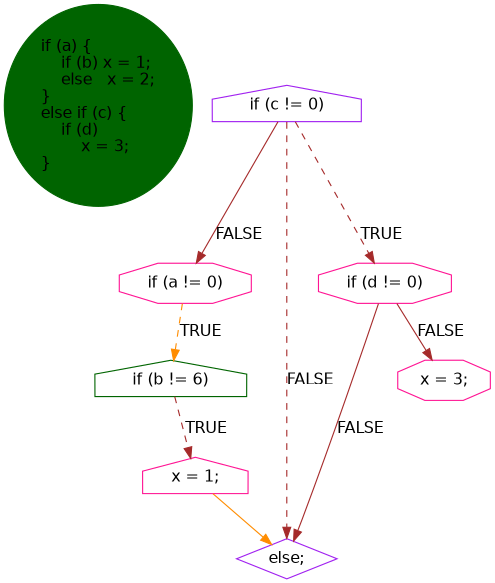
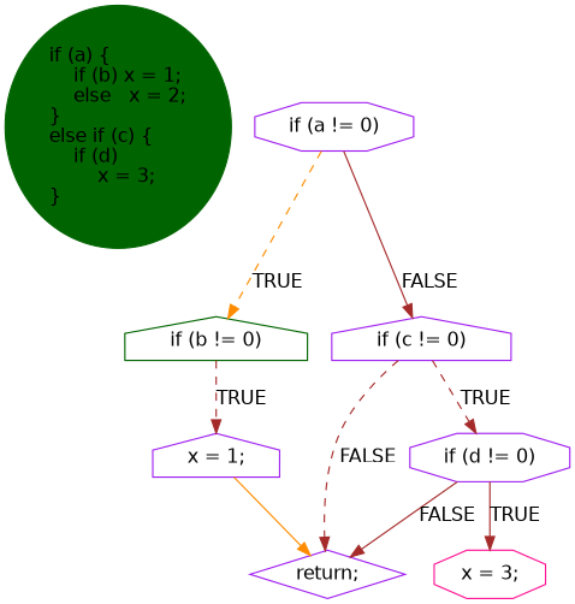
  digraph {
    fontname="DejaVu Sans"
    node [color=deeppink fontname="DejaVu Sans" shape=octagon]
    edge [color=brown fontname="DejaVu Sans" style=dashed]
    n1 [color=darkgreen label="if (a) \{\l\ \ \ \ if (b) x = 1;\l\ \ \ \ else\ \ \ x = 2;\l\}\lelse if (c) \{\l\ \ \ \ if (d)\l\ \ \ \ \ \ \ \ x = 3;\l\}\l" shape=ellipse style=filled]
-   n2 [label="if (a != 0)"]
-   n3 [color=darkgreen label="if (b != 6)" shape=house]
+   n2 [color=purple label="if (a != 0)"]
+   n3 [color=darkgreen label="if (b != 0)" shape=house]
    n4 [color=purple label="if (c != 0)" shape=house]
-   n5 [label="x = 1;" shape=house]
-   n6 [color=purple label="else;" shape=diamond]
-   n7 [label="if (d != 0)"]
+   n5 [color=purple label="x = 1;" shape=house]
+   n6 [color=purple label="return;" shape=diamond]
+   n7 [color=purple label="if (d != 0)"]
    n8 [label="x = 3;"]
    n2 -> n3 [color=darkorange label=TRUE]
-   n4 -> n2 [label=FALSE style=solid]
+   n2 -> n4 [label=FALSE style=solid]
    n3 -> n5 [label=TRUE]
    n4 -> n6 [label=FALSE]
    n4 -> n7 [label=TRUE]
    n5 -> n6 [color=darkorange style=solid]
    n7 -> n6 [label=FALSE style=solid]
-   n7 -> n8 [label=FALSE style=solid]
+   n7 -> n8 [label=TRUE style=solid]
  }
